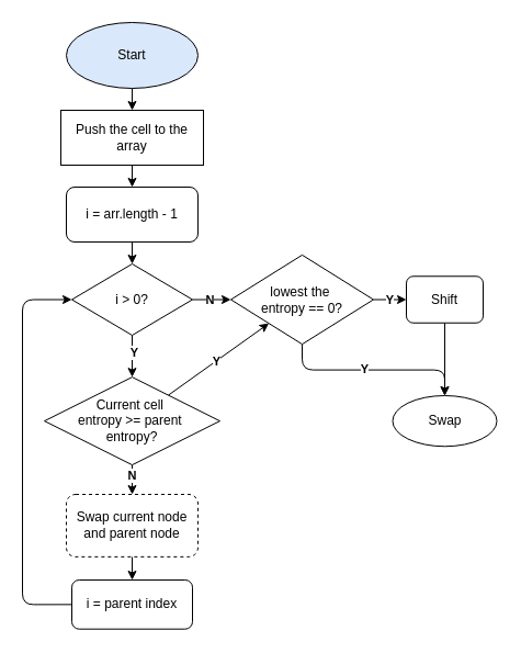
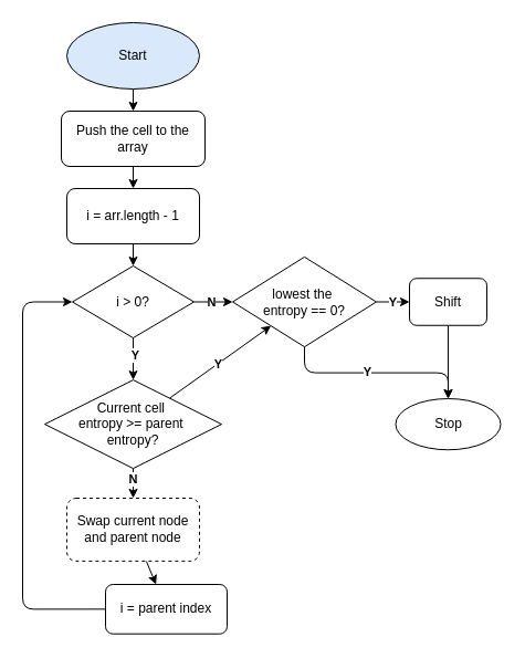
  <mxCell id="0" />
  <mxCell id="1" parent="0" />
  <mxCell id="2" value="" style="edgeStyle=none;html=1;" edge="1" parent="1" source="3" target="5"><mxGeometry relative="1" as="geometry" /></mxCell>
  <mxCell id="3" value="Start" style="ellipse;whiteSpace=wrap;html=1;fillColor=#dae8fc;" vertex="1" parent="1"><mxGeometry x="60" y="20" width="120" height="60" as="geometry" /></mxCell>
  <mxCell id="4" value="" style="edgeStyle=none;html=1;" edge="1" parent="1" source="5" target="7"><mxGeometry relative="1" as="geometry" /></mxCell>
- <mxCell id="5" value="Push the cell to the array" style="whiteSpace=wrap;html=1;rounded=0;" vertex="1" parent="1"><mxGeometry x="55" y="100" width="130" height="50" as="geometry" /></mxCell>
+ <mxCell id="5" value="Push the cell to the array" style="rounded=1;whiteSpace=wrap;html=1;" vertex="1" parent="1"><mxGeometry x="55" y="100" width="130" height="50" as="geometry" /></mxCell>
  <mxCell id="6" value="" style="edgeStyle=none;html=1;" edge="1" parent="1" source="7" target="12"><mxGeometry relative="1" as="geometry" /></mxCell>
  <mxCell id="7" value="i = arr.length - 1" style="whiteSpace=wrap;html=1;rounded=1;" vertex="1" parent="1"><mxGeometry x="60" y="170" width="120" height="50" as="geometry" /></mxCell>
  <mxCell id="8" value="" style="edgeStyle=none;html=1;" edge="1" parent="1" source="12" target="17"><mxGeometry relative="1" as="geometry" /></mxCell>
  <mxCell id="9" value="&lt;b&gt;N&lt;/b&gt;" style="edgeLabel;html=1;align=center;verticalAlign=middle;resizable=0;points=[];" vertex="1" connectable="0" parent="8"><mxGeometry x="-0.112" relative="1" as="geometry"><mxPoint as="offset" /></mxGeometry></mxCell>
  <mxCell id="10" value="" style="edgeStyle=none;html=1;" edge="1" parent="1" source="12" target="25"><mxGeometry relative="1" as="geometry" /></mxCell>
  <mxCell id="11" value="Y" style="edgeLabel;html=1;align=center;verticalAlign=middle;resizable=0;points=[];fontStyle=1" vertex="1" connectable="0" parent="10"><mxGeometry x="-0.216" y="1" relative="1" as="geometry"><mxPoint as="offset" /></mxGeometry></mxCell>
  <mxCell id="12" value="i &amp;gt; 0?" style="rhombus;whiteSpace=wrap;html=1;rounded=0;" vertex="1" parent="1"><mxGeometry x="65" y="240" width="110" height="65" as="geometry" /></mxCell>
  <mxCell id="13" value="" style="edgeStyle=none;html=1;" edge="1" parent="1" source="17" target="19"><mxGeometry relative="1" as="geometry" /></mxCell>
  <mxCell id="14" value="&lt;b&gt;Y&lt;/b&gt;" style="edgeLabel;html=1;align=center;verticalAlign=middle;resizable=0;points=[];" vertex="1" connectable="0" parent="13"><mxGeometry x="-0.092" relative="1" as="geometry"><mxPoint as="offset" /></mxGeometry></mxCell>
  <mxCell id="15" value="" style="edgeStyle=orthogonalEdgeStyle;html=1;exitX=0.5;exitY=1;exitDx=0;exitDy=0;" edge="1" parent="1" source="17" target="20"><mxGeometry relative="1" as="geometry" /></mxCell>
  <mxCell id="16" value="Y" style="edgeLabel;html=1;align=center;verticalAlign=middle;resizable=0;points=[];fontStyle=1" vertex="1" connectable="0" parent="15"><mxGeometry x="-0.1" y="1" relative="1" as="geometry"><mxPoint as="offset" /></mxGeometry></mxCell>
  <mxCell id="17" value="lowest the&amp;nbsp;&lt;div&gt;entropy == 0?&lt;/div&gt;" style="rhombus;whiteSpace=wrap;html=1;rounded=0;" vertex="1" parent="1"><mxGeometry x="210" y="231.88" width="130" height="81.25" as="geometry" /></mxCell>
  <mxCell id="18" style="edgeStyle=orthogonalEdgeStyle;html=1;entryX=0.5;entryY=0;entryDx=0;entryDy=0;exitX=0.5;exitY=1;exitDx=0;exitDy=0;" edge="1" parent="1" source="19" target="20"><mxGeometry relative="1" as="geometry"><mxPoint x="410" y="300" as="sourcePoint" /></mxGeometry></mxCell>
  <mxCell id="19" value="Shift" style="whiteSpace=wrap;html=1;rounded=1;" vertex="1" parent="1"><mxGeometry x="370" y="251.25" width="70" height="42.51" as="geometry" /></mxCell>
- <mxCell id="20" value="Swap" style="ellipse;whiteSpace=wrap;html=1;rounded=0;" vertex="1" parent="1"><mxGeometry x="357.5" y="360" width="95" height="46.25" as="geometry" /></mxCell>
+ <mxCell id="20" value="Stop" style="ellipse;whiteSpace=wrap;html=1;rounded=0;" vertex="1" parent="1"><mxGeometry x="357.5" y="360" width="95" height="46.25" as="geometry" /></mxCell>
  <mxCell id="21" style="edgeStyle=none;html=1;" edge="1" parent="1" source="25" target="17"><mxGeometry relative="1" as="geometry" /></mxCell>
  <mxCell id="22" value="Y" style="edgeLabel;html=1;align=center;verticalAlign=middle;resizable=0;points=[];fontStyle=1" vertex="1" connectable="0" parent="21"><mxGeometry x="-0.05" relative="1" as="geometry"><mxPoint as="offset" /></mxGeometry></mxCell>
  <mxCell id="23" value="" style="edgeStyle=none;html=1;" edge="1" parent="1" source="25" target="27"><mxGeometry relative="1" as="geometry" /></mxCell>
  <mxCell id="24" value="&lt;b&gt;N&lt;/b&gt;" style="edgeLabel;html=1;align=center;verticalAlign=middle;resizable=0;points=[];" vertex="1" connectable="0" parent="23"><mxGeometry x="-0.319" y="-1" relative="1" as="geometry"><mxPoint as="offset" /></mxGeometry></mxCell>
  <mxCell id="25" value="Current cell&amp;nbsp;&lt;div&gt;entropy &amp;gt;= parent&amp;nbsp;&lt;/div&gt;&lt;div&gt;entropy?&lt;/div&gt;" style="rhombus;whiteSpace=wrap;html=1;rounded=0;" vertex="1" parent="1"><mxGeometry x="40" y="343.13" width="160" height="80" as="geometry" /></mxCell>
  <mxCell id="26" value="" style="edgeStyle=none;html=1;" edge="1" parent="1" source="27" target="29"><mxGeometry relative="1" as="geometry" /></mxCell>
  <mxCell id="27" value="Swap current node and parent node" style="whiteSpace=wrap;html=1;rounded=1;dashed=1;" vertex="1" parent="1"><mxGeometry x="60" y="450" width="120" height="56.87" as="geometry" /></mxCell>
  <mxCell id="28" style="edgeStyle=orthogonalEdgeStyle;html=1;entryX=0;entryY=0.5;entryDx=0;entryDy=0;exitX=0;exitY=0.5;exitDx=0;exitDy=0;" edge="1" parent="1" source="29" target="12"><mxGeometry relative="1" as="geometry"><Array as="points"><mxPoint x="20" y="550" /><mxPoint x="20" y="273" /></Array></mxGeometry></mxCell>
- <mxCell id="29" value="i = parent index" style="whiteSpace=wrap;html=1;rounded=1;" vertex="1" parent="1"><mxGeometry x="65" y="528" width="110" height="44.7" as="geometry" /></mxCell>
+ <mxCell id="29" value="i = parent index" style="whiteSpace=wrap;html=1;rounded=1;" vertex="1" parent="1"><mxGeometry x="95" y="528" width="110" height="44.7" as="geometry" /></mxCell>
